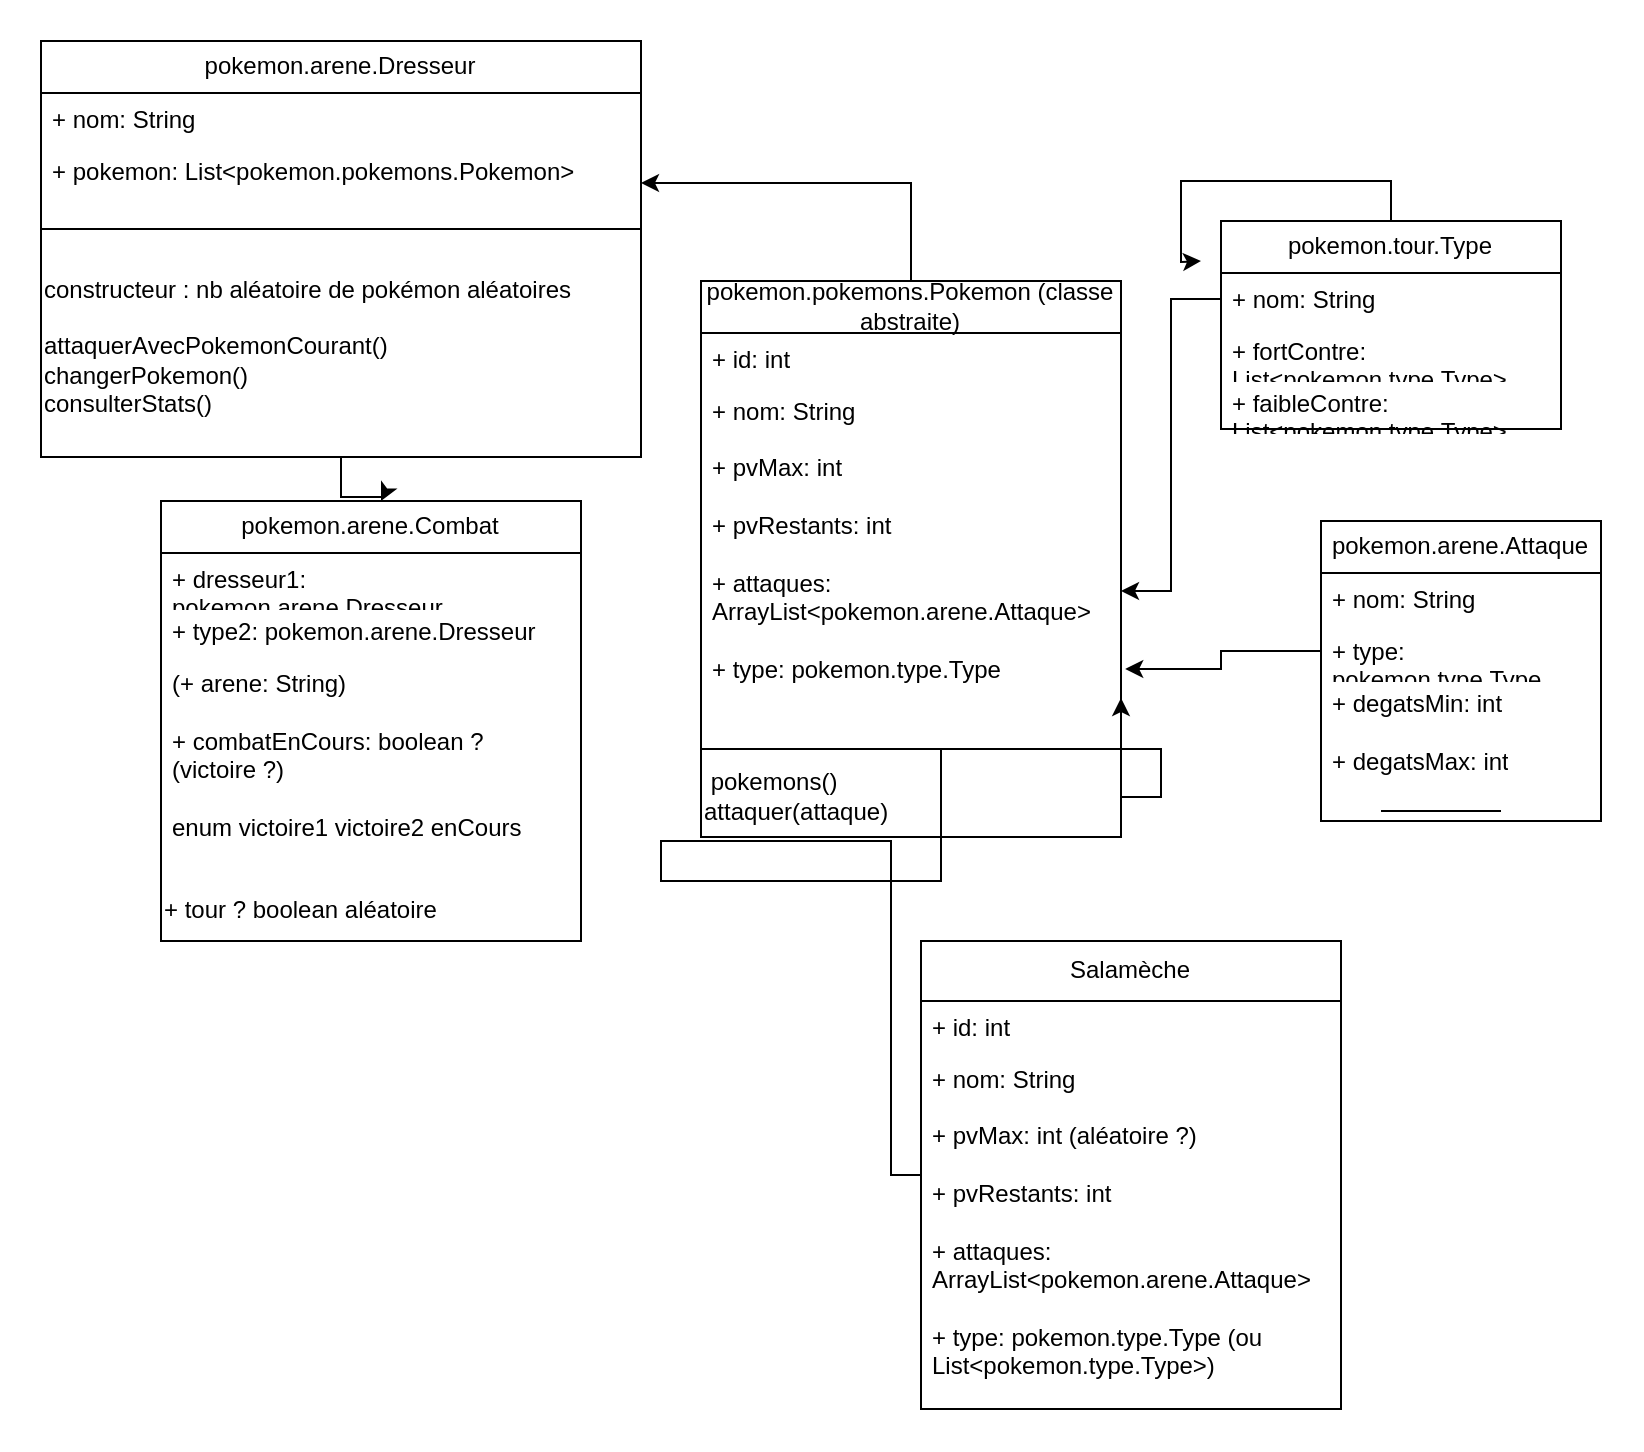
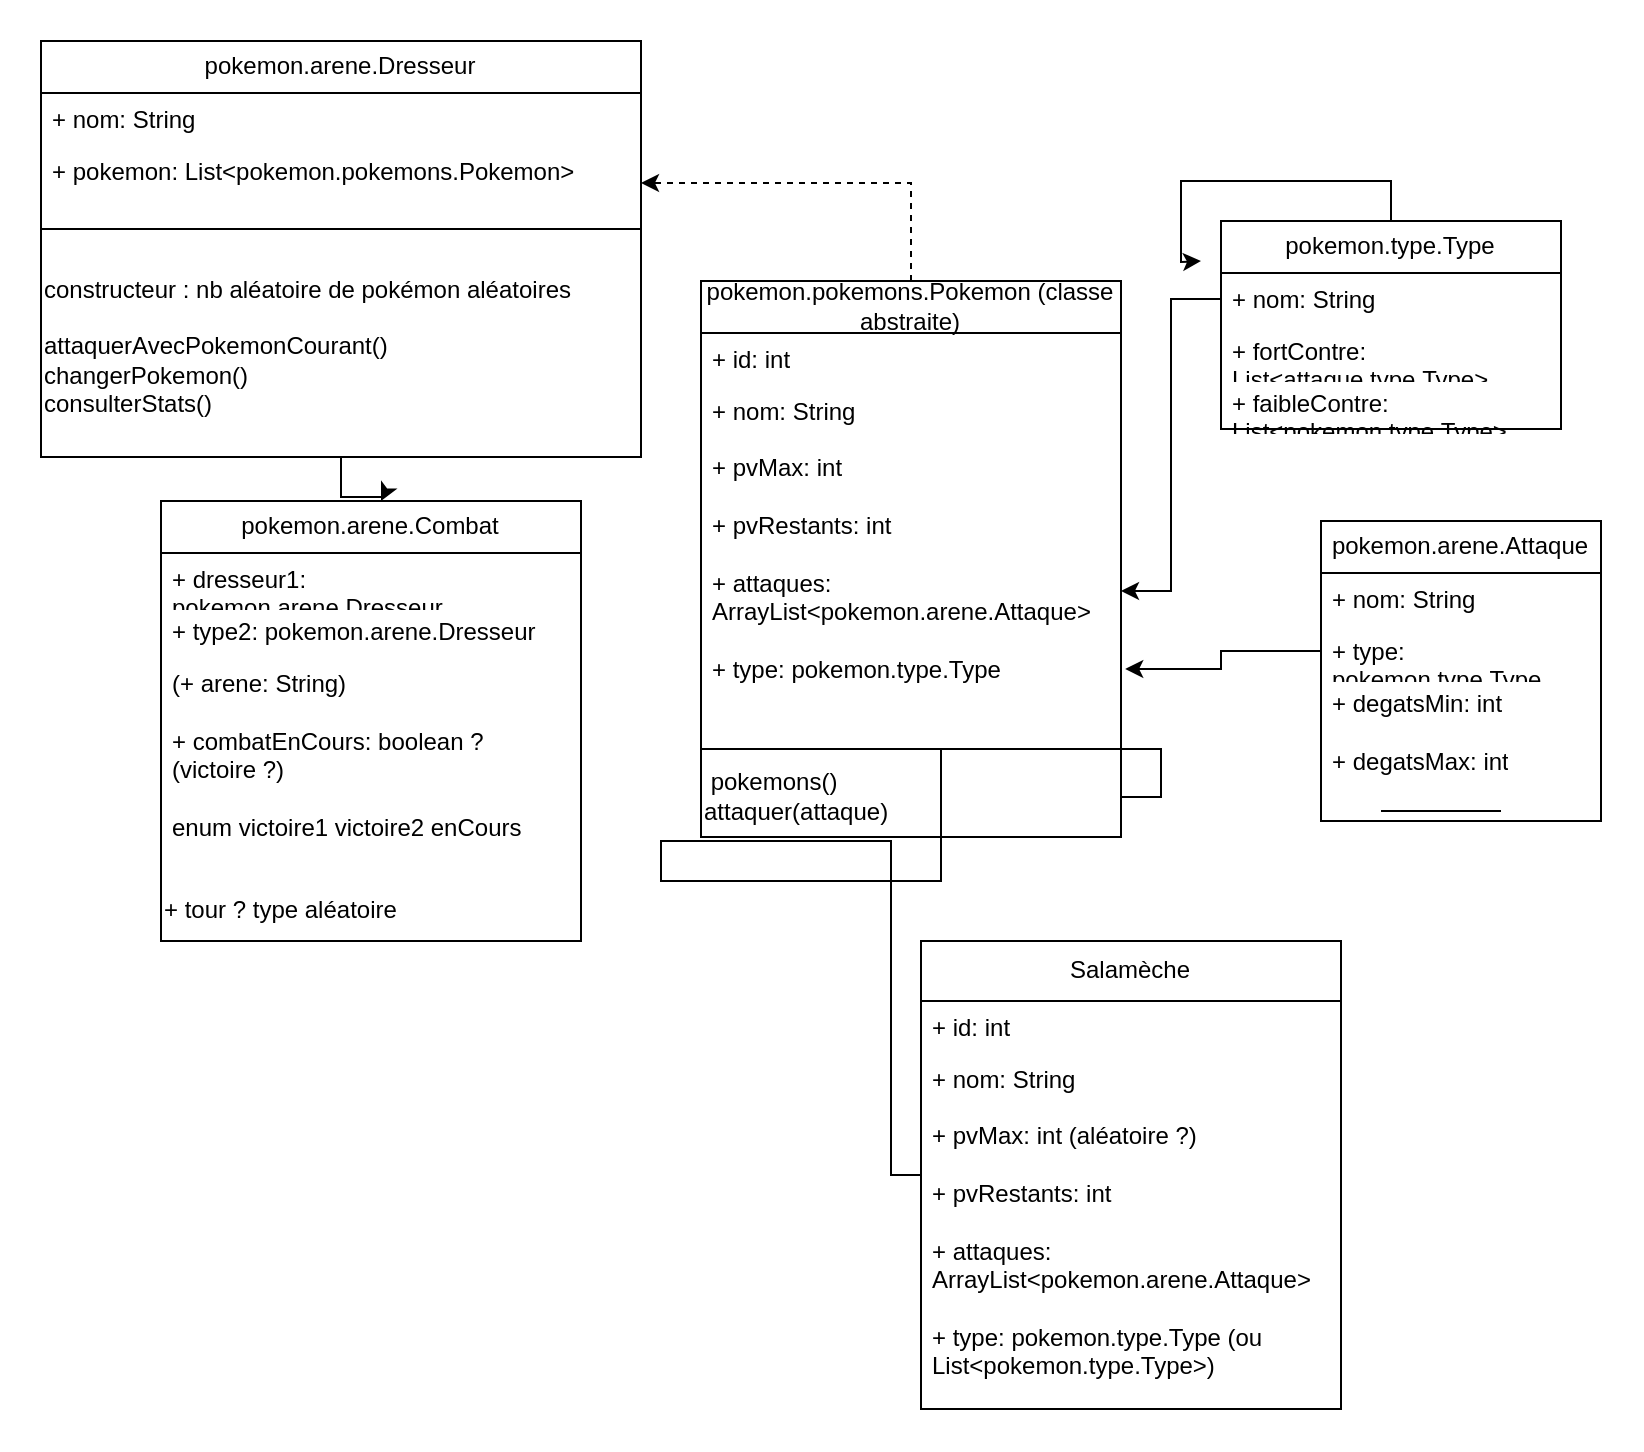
  <mxCell id="0" />
  <mxCell id="1" parent="0" />
- <mxCell id="2" style="edgeStyle=orthogonalEdgeStyle;rounded=0;orthogonalLoop=1;jettySize=auto;html=1;" edge="1" parent="1" source="3" target="25"><mxGeometry relative="1" as="geometry" /></mxCell>
+ <mxCell id="2" style="edgeStyle=orthogonalEdgeStyle;rounded=0;orthogonalLoop=1;jettySize=auto;html=1;dashed=1;" edge="1" parent="1" source="3" target="25"><mxGeometry relative="1" as="geometry" /></mxCell>
  <mxCell id="3" value="pokemon.pokemons.Pokemon (classe abstraite)" style="swimlane;fontStyle=0;childLayout=stackLayout;horizontal=1;startSize=26;fillColor=none;horizontalStack=0;resizeParent=1;resizeParentMax=0;resizeLast=0;collapsible=1;marginBottom=0;whiteSpace=wrap;html=1;" vertex="1" parent="1"><mxGeometry x="350" y="140" width="210" height="278" as="geometry" /></mxCell>
  <mxCell id="4" value="+ id: int" style="text;strokeColor=none;fillColor=none;align=left;verticalAlign=top;spacingLeft=4;spacingRight=4;overflow=hidden;rotatable=0;points=[[0,0.5],[1,0.5]];portConstraint=eastwest;whiteSpace=wrap;html=1;" vertex="1" parent="3"><mxGeometry y="26" width="210" height="26" as="geometry" /></mxCell>
  <mxCell id="5" value="+ nom: String" style="text;strokeColor=none;fillColor=none;align=left;verticalAlign=top;spacingLeft=4;spacingRight=4;overflow=hidden;rotatable=0;points=[[0,0.5],[1,0.5]];portConstraint=eastwest;whiteSpace=wrap;html=1;" vertex="1" parent="3"><mxGeometry y="52" width="210" height="28" as="geometry" /></mxCell>
  <mxCell id="6" value="&lt;div&gt;+ pvMax: int &lt;br&gt;&lt;/div&gt;&lt;div&gt;&lt;br&gt;&lt;/div&gt;&lt;div&gt;+ pvRestants: int&lt;/div&gt;&lt;div&gt;&lt;br&gt;&lt;/div&gt;&lt;div&gt;+ attaques: ArrayList&amp;lt;pokemon.arene.Attaque&amp;gt;&lt;br&gt;&lt;/div&gt;&lt;div&gt;&lt;br&gt;&lt;/div&gt;&lt;div&gt;+ type: pokemon.type.Type&lt;br&gt;&lt;/div&gt;" style="text;strokeColor=none;fillColor=none;align=left;verticalAlign=top;spacingLeft=4;spacingRight=4;overflow=hidden;rotatable=0;points=[[0,0.5],[1,0.5]];portConstraint=eastwest;whiteSpace=wrap;html=1;" vertex="1" parent="3"><mxGeometry y="80" width="210" height="150" as="geometry" /></mxCell>
  <mxCell id="7" value="" style="line;strokeWidth=1;fillColor=none;align=left;verticalAlign=middle;spacingTop=-1;spacingLeft=3;spacingRight=3;rotatable=0;labelPosition=right;points=[];portConstraint=eastwest;strokeColor=inherit;" vertex="1" parent="3"><mxGeometry y="230" width="210" height="8" as="geometry" /></mxCell>
  <mxCell id="8" value="&lt;div&gt;&amp;nbsp;pokemons()&lt;/div&gt;&lt;div&gt;attaquer(attaque)&lt;/div&gt;" style="text;html=1;align=left;verticalAlign=middle;resizable=0;points=[];autosize=1;strokeColor=none;fillColor=none;" vertex="1" parent="3"><mxGeometry y="238" width="210" height="40" as="geometry" /></mxCell>
  <mxCell id="9" style="edgeStyle=orthogonalEdgeStyle;rounded=0;orthogonalLoop=1;jettySize=auto;html=1;exitX=0.5;exitY=0;exitDx=0;exitDy=0;" edge="1" parent="1" source="10"><mxGeometry relative="1" as="geometry"><mxPoint x="600" y="130" as="targetPoint" /></mxGeometry></mxCell>
- <mxCell id="10" value="pokemon.tour.Type" style="swimlane;fontStyle=0;childLayout=stackLayout;horizontal=1;startSize=26;fillColor=none;horizontalStack=0;resizeParent=1;resizeParentMax=0;resizeLast=0;collapsible=1;marginBottom=0;whiteSpace=wrap;html=1;" vertex="1" parent="1"><mxGeometry x="610" y="110" width="170" height="104" as="geometry" /></mxCell>
+ <mxCell id="10" value="pokemon.type.Type" style="swimlane;fontStyle=0;childLayout=stackLayout;horizontal=1;startSize=26;fillColor=none;horizontalStack=0;resizeParent=1;resizeParentMax=0;resizeLast=0;collapsible=1;marginBottom=0;whiteSpace=wrap;html=1;" vertex="1" parent="1"><mxGeometry x="610" y="110" width="170" height="104" as="geometry" /></mxCell>
  <mxCell id="11" value="+ nom: String" style="text;strokeColor=none;fillColor=none;align=left;verticalAlign=top;spacingLeft=4;spacingRight=4;overflow=hidden;rotatable=0;points=[[0,0.5],[1,0.5]];portConstraint=eastwest;whiteSpace=wrap;html=1;" vertex="1" parent="10"><mxGeometry y="26" width="170" height="26" as="geometry" /></mxCell>
- <mxCell id="12" value="+ fortContre: List&amp;lt;pokemon.type.Type&amp;gt;" style="text;strokeColor=none;fillColor=none;align=left;verticalAlign=top;spacingLeft=4;spacingRight=4;overflow=hidden;rotatable=0;points=[[0,0.5],[1,0.5]];portConstraint=eastwest;whiteSpace=wrap;html=1;" vertex="1" parent="10"><mxGeometry y="52" width="170" height="26" as="geometry" /></mxCell>
+ <mxCell id="12" value="+ fortContre: List&amp;lt;attaque.type.Type&amp;gt;" style="text;strokeColor=none;fillColor=none;align=left;verticalAlign=top;spacingLeft=4;spacingRight=4;overflow=hidden;rotatable=0;points=[[0,0.5],[1,0.5]];portConstraint=eastwest;whiteSpace=wrap;html=1;" vertex="1" parent="10"><mxGeometry y="52" width="170" height="26" as="geometry" /></mxCell>
  <mxCell id="13" value="+ faibleContre: List&amp;lt;pokemon.type.Type&amp;gt;" style="text;strokeColor=none;fillColor=none;align=left;verticalAlign=top;spacingLeft=4;spacingRight=4;overflow=hidden;rotatable=0;points=[[0,0.5],[1,0.5]];portConstraint=eastwest;whiteSpace=wrap;html=1;" vertex="1" parent="10"><mxGeometry y="78" width="170" height="26" as="geometry" /></mxCell>
  <mxCell id="14" value="pokemon.arene.Attaque" style="swimlane;fontStyle=0;childLayout=stackLayout;horizontal=1;startSize=26;fillColor=none;horizontalStack=0;resizeParent=1;resizeParentMax=0;resizeLast=0;collapsible=1;marginBottom=0;whiteSpace=wrap;html=1;" vertex="1" parent="1"><mxGeometry x="660" y="260" width="140" height="150" as="geometry" /></mxCell>
  <mxCell id="15" value="+ nom: String" style="text;strokeColor=none;fillColor=none;align=left;verticalAlign=top;spacingLeft=4;spacingRight=4;overflow=hidden;rotatable=0;points=[[0,0.5],[1,0.5]];portConstraint=eastwest;whiteSpace=wrap;html=1;" vertex="1" parent="14"><mxGeometry y="26" width="140" height="26" as="geometry" /></mxCell>
  <mxCell id="16" value="+ type: pokemon.type.Type" style="text;strokeColor=none;fillColor=none;align=left;verticalAlign=top;spacingLeft=4;spacingRight=4;overflow=hidden;rotatable=0;points=[[0,0.5],[1,0.5]];portConstraint=eastwest;whiteSpace=wrap;html=1;" vertex="1" parent="14"><mxGeometry y="52" width="140" height="26" as="geometry" /></mxCell>
  <mxCell id="17" value="&lt;div&gt;+ degatsMin: int&lt;/div&gt;&lt;div&gt;&lt;br&gt;&lt;/div&gt;&lt;div&gt;+ degatsMax: int&lt;br&gt;&lt;/div&gt;" style="text;strokeColor=none;fillColor=none;align=left;verticalAlign=top;spacingLeft=4;spacingRight=4;overflow=hidden;rotatable=0;points=[[0,0.5],[1,0.5]];portConstraint=eastwest;whiteSpace=wrap;html=1;" vertex="1" parent="14"><mxGeometry y="78" width="140" height="72" as="geometry" /></mxCell>
- <mxCell id="18" value="" style="edgeStyle=orthogonalEdgeStyle;rounded=0;orthogonalLoop=1;jettySize=auto;html=1;entryX=1;entryY=0.75;entryDx=0;entryDy=0;" edge="1" parent="1" source="19" target="3"><mxGeometry relative="1" as="geometry"><mxPoint x="600" y="370" as="targetPoint" /><Array as="points"><mxPoint x="445" y="420" /><mxPoint x="330" y="420" /><mxPoint x="330" y="440" /><mxPoint x="470" y="440" /><mxPoint x="470" y="374" /><mxPoint x="580" y="374" /><mxPoint x="580" y="398" /><mxPoint x="560" y="398" /></Array></mxGeometry></mxCell>
+ <mxCell id="18" value="" style="edgeStyle=orthogonalEdgeStyle;rounded=0;orthogonalLoop=1;jettySize=auto;html=1;entryX=1;entryY=0.75;entryDx=0;entryDy=0;endArrow=none;" edge="1" parent="1" source="19" target="3"><mxGeometry relative="1" as="geometry"><mxPoint x="600" y="370" as="targetPoint" /><Array as="points"><mxPoint x="445" y="420" /><mxPoint x="330" y="420" /><mxPoint x="330" y="440" /><mxPoint x="470" y="440" /><mxPoint x="470" y="374" /><mxPoint x="580" y="374" /><mxPoint x="580" y="398" /><mxPoint x="560" y="398" /></Array></mxGeometry></mxCell>
  <mxCell id="19" value="Salamèche" style="swimlane;fontStyle=0;childLayout=stackLayout;horizontal=1;startSize=30;fillColor=none;horizontalStack=0;resizeParent=1;resizeParentMax=0;resizeLast=0;collapsible=1;marginBottom=0;whiteSpace=wrap;html=1;" vertex="1" parent="1"><mxGeometry x="460" y="470" width="210" height="234" as="geometry" /></mxCell>
  <mxCell id="20" value="+ id: int" style="text;strokeColor=none;fillColor=none;align=left;verticalAlign=top;spacingLeft=4;spacingRight=4;overflow=hidden;rotatable=0;points=[[0,0.5],[1,0.5]];portConstraint=eastwest;whiteSpace=wrap;html=1;" vertex="1" parent="19"><mxGeometry y="30" width="210" height="26" as="geometry" /></mxCell>
  <mxCell id="21" value="+ nom: String" style="text;strokeColor=none;fillColor=none;align=left;verticalAlign=top;spacingLeft=4;spacingRight=4;overflow=hidden;rotatable=0;points=[[0,0.5],[1,0.5]];portConstraint=eastwest;whiteSpace=wrap;html=1;" vertex="1" parent="19"><mxGeometry y="56" width="210" height="28" as="geometry" /></mxCell>
  <mxCell id="22" value="&lt;div&gt;+ pvMax: int (aléatoire ?)&lt;/div&gt;&lt;div&gt;&lt;br&gt;&lt;/div&gt;&lt;div&gt;+ pvRestants: int&lt;/div&gt;&lt;div&gt;&lt;br&gt;&lt;/div&gt;&lt;div&gt;+ attaques: ArrayList&amp;lt;pokemon.arene.Attaque&amp;gt;&lt;br&gt;&lt;/div&gt;&lt;div&gt;&lt;br&gt;&lt;/div&gt;&lt;div&gt;+ type: pokemon.type.Type (ou List&amp;lt;pokemon.type.Type&amp;gt;)&lt;br&gt;&lt;/div&gt;" style="text;strokeColor=none;fillColor=none;align=left;verticalAlign=top;spacingLeft=4;spacingRight=4;overflow=hidden;rotatable=0;points=[[0,0.5],[1,0.5]];portConstraint=eastwest;whiteSpace=wrap;html=1;" vertex="1" parent="19"><mxGeometry y="84" width="210" height="150" as="geometry" /></mxCell>
  <mxCell id="23" value="pokemon.arene.Dresseur" style="swimlane;fontStyle=0;childLayout=stackLayout;horizontal=1;startSize=26;fillColor=none;horizontalStack=0;resizeParent=1;resizeParentMax=0;resizeLast=0;collapsible=1;marginBottom=0;whiteSpace=wrap;html=1;" vertex="1" parent="1"><mxGeometry x="20" y="20" width="300" height="208" as="geometry" /></mxCell>
  <mxCell id="24" value="+ nom: String" style="text;strokeColor=none;fillColor=none;align=left;verticalAlign=top;spacingLeft=4;spacingRight=4;overflow=hidden;rotatable=0;points=[[0,0.5],[1,0.5]];portConstraint=eastwest;whiteSpace=wrap;html=1;" vertex="1" parent="23"><mxGeometry y="26" width="300" height="26" as="geometry" /></mxCell>
  <mxCell id="25" value="&lt;div&gt;+ pokemon: List&amp;lt;pokemon.pokemons.Pokemon&amp;gt;&lt;/div&gt;&lt;div&gt;&lt;br&gt;&lt;/div&gt;" style="text;strokeColor=none;fillColor=none;align=left;verticalAlign=top;spacingLeft=4;spacingRight=4;overflow=hidden;rotatable=0;points=[[0,0.5],[1,0.5]];portConstraint=eastwest;whiteSpace=wrap;html=1;" vertex="1" parent="23"><mxGeometry y="52" width="300" height="38" as="geometry" /></mxCell>
  <mxCell id="26" value="" style="line;strokeWidth=1;fillColor=none;align=left;verticalAlign=middle;spacingTop=-1;spacingLeft=3;spacingRight=3;rotatable=0;labelPosition=right;points=[];portConstraint=eastwest;strokeColor=inherit;" vertex="1" parent="23"><mxGeometry y="90" width="300" height="8" as="geometry" /></mxCell>
  <mxCell id="27" value="&lt;div&gt;&lt;br&gt;&lt;/div&gt;&lt;div&gt;constructeur : nb aléatoire de pokémon aléatoires&lt;/div&gt;&lt;div&gt;&lt;br&gt;&lt;/div&gt;&lt;div align=&quot;left&quot;&gt;attaquerAvecPokemonCourant()&lt;/div&gt;&lt;div align=&quot;left&quot;&gt;changerPokemon()&lt;/div&gt;&lt;div align=&quot;left&quot;&gt;consulterStats()&lt;/div&gt;&lt;div align=&quot;left&quot;&gt;&lt;br&gt;&lt;/div&gt;" style="text;html=1;align=left;verticalAlign=middle;resizable=0;points=[];autosize=1;strokeColor=none;fillColor=none;" vertex="1" parent="23"><mxGeometry y="98" width="300" height="110" as="geometry" /></mxCell>
  <mxCell id="28" value="pokemon.arene.Combat" style="swimlane;fontStyle=0;childLayout=stackLayout;horizontal=1;startSize=26;fillColor=none;horizontalStack=0;resizeParent=1;resizeParentMax=0;resizeLast=0;collapsible=1;marginBottom=0;whiteSpace=wrap;html=1;" vertex="1" parent="1"><mxGeometry x="80" y="250" width="210" height="220" as="geometry" /></mxCell>
  <mxCell id="29" value="+ dresseur1: pokemon.arene.Dresseur" style="text;strokeColor=none;fillColor=none;align=left;verticalAlign=top;spacingLeft=4;spacingRight=4;overflow=hidden;rotatable=0;points=[[0,0.5],[1,0.5]];portConstraint=eastwest;whiteSpace=wrap;html=1;" vertex="1" parent="28"><mxGeometry y="26" width="210" height="26" as="geometry" /></mxCell>
  <mxCell id="30" value="&lt;div&gt;+ type2: pokemon.arene.Dresseur&lt;/div&gt;" style="text;strokeColor=none;fillColor=none;align=left;verticalAlign=top;spacingLeft=4;spacingRight=4;overflow=hidden;rotatable=0;points=[[0,0.5],[1,0.5]];portConstraint=eastwest;whiteSpace=wrap;html=1;" vertex="1" parent="28"><mxGeometry y="52" width="210" height="26" as="geometry" /></mxCell>
  <mxCell id="31" value="&lt;div&gt;(+ arene: String)&lt;/div&gt;&lt;div&gt;&lt;br&gt;&lt;/div&gt;&lt;div&gt;+ combatEnCours: boolean ?&lt;/div&gt;&lt;div&gt;(victoire ?)&lt;/div&gt;&lt;div&gt;&lt;br&gt;&lt;/div&gt;&lt;div&gt;enum victoire1 victoire2 enCours&lt;br&gt;&lt;/div&gt;" style="text;strokeColor=none;fillColor=none;align=left;verticalAlign=top;spacingLeft=4;spacingRight=4;overflow=hidden;rotatable=0;points=[[0,0.5],[1,0.5]];portConstraint=eastwest;whiteSpace=wrap;html=1;" vertex="1" parent="28"><mxGeometry y="78" width="210" height="112" as="geometry" /></mxCell>
- <mxCell id="32" value="&lt;div align=&quot;left&quot;&gt;+ tour ? boolean aléatoire&lt;br&gt;&lt;/div&gt;" style="text;html=1;align=left;verticalAlign=middle;resizable=0;points=[];autosize=1;strokeColor=none;fillColor=none;" vertex="1" parent="28"><mxGeometry y="190" width="210" height="30" as="geometry" /></mxCell>
+ <mxCell id="32" value="&lt;div align=&quot;left&quot;&gt;+ tour ? type aléatoire&lt;br&gt;&lt;/div&gt;" style="text;html=1;align=left;verticalAlign=middle;resizable=0;points=[];autosize=1;strokeColor=none;fillColor=none;" vertex="1" parent="28"><mxGeometry y="190" width="210" height="30" as="geometry" /></mxCell>
  <mxCell id="33" style="edgeStyle=orthogonalEdgeStyle;rounded=0;orthogonalLoop=1;jettySize=auto;html=1;" edge="1" parent="1" source="11" target="6"><mxGeometry relative="1" as="geometry" /></mxCell>
  <mxCell id="34" style="edgeStyle=orthogonalEdgeStyle;rounded=0;orthogonalLoop=1;jettySize=auto;html=1;entryX=1.01;entryY=0.76;entryDx=0;entryDy=0;entryPerimeter=0;" edge="1" parent="1" source="16" target="6"><mxGeometry relative="1" as="geometry" /></mxCell>
  <mxCell id="35" value="" style="edgeStyle=orthogonalEdgeStyle;rounded=0;orthogonalLoop=1;jettySize=auto;html=1;" edge="1" parent="1" source="27"><mxGeometry relative="1" as="geometry"><mxPoint x="190" y="250" as="targetPoint" /><Array as="points"><mxPoint x="170" y="248" /><mxPoint x="191" y="248" /></Array></mxGeometry></mxCell>
  <mxCell id="36" value="" style="line;strokeWidth=1;rotatable=0;dashed=0;labelPosition=right;align=left;verticalAlign=middle;spacingTop=0;spacingLeft=6;points=[];portConstraint=eastwest;" vertex="1" parent="1"><mxGeometry x="690" y="400" width="60" height="10" as="geometry" /></mxCell>
